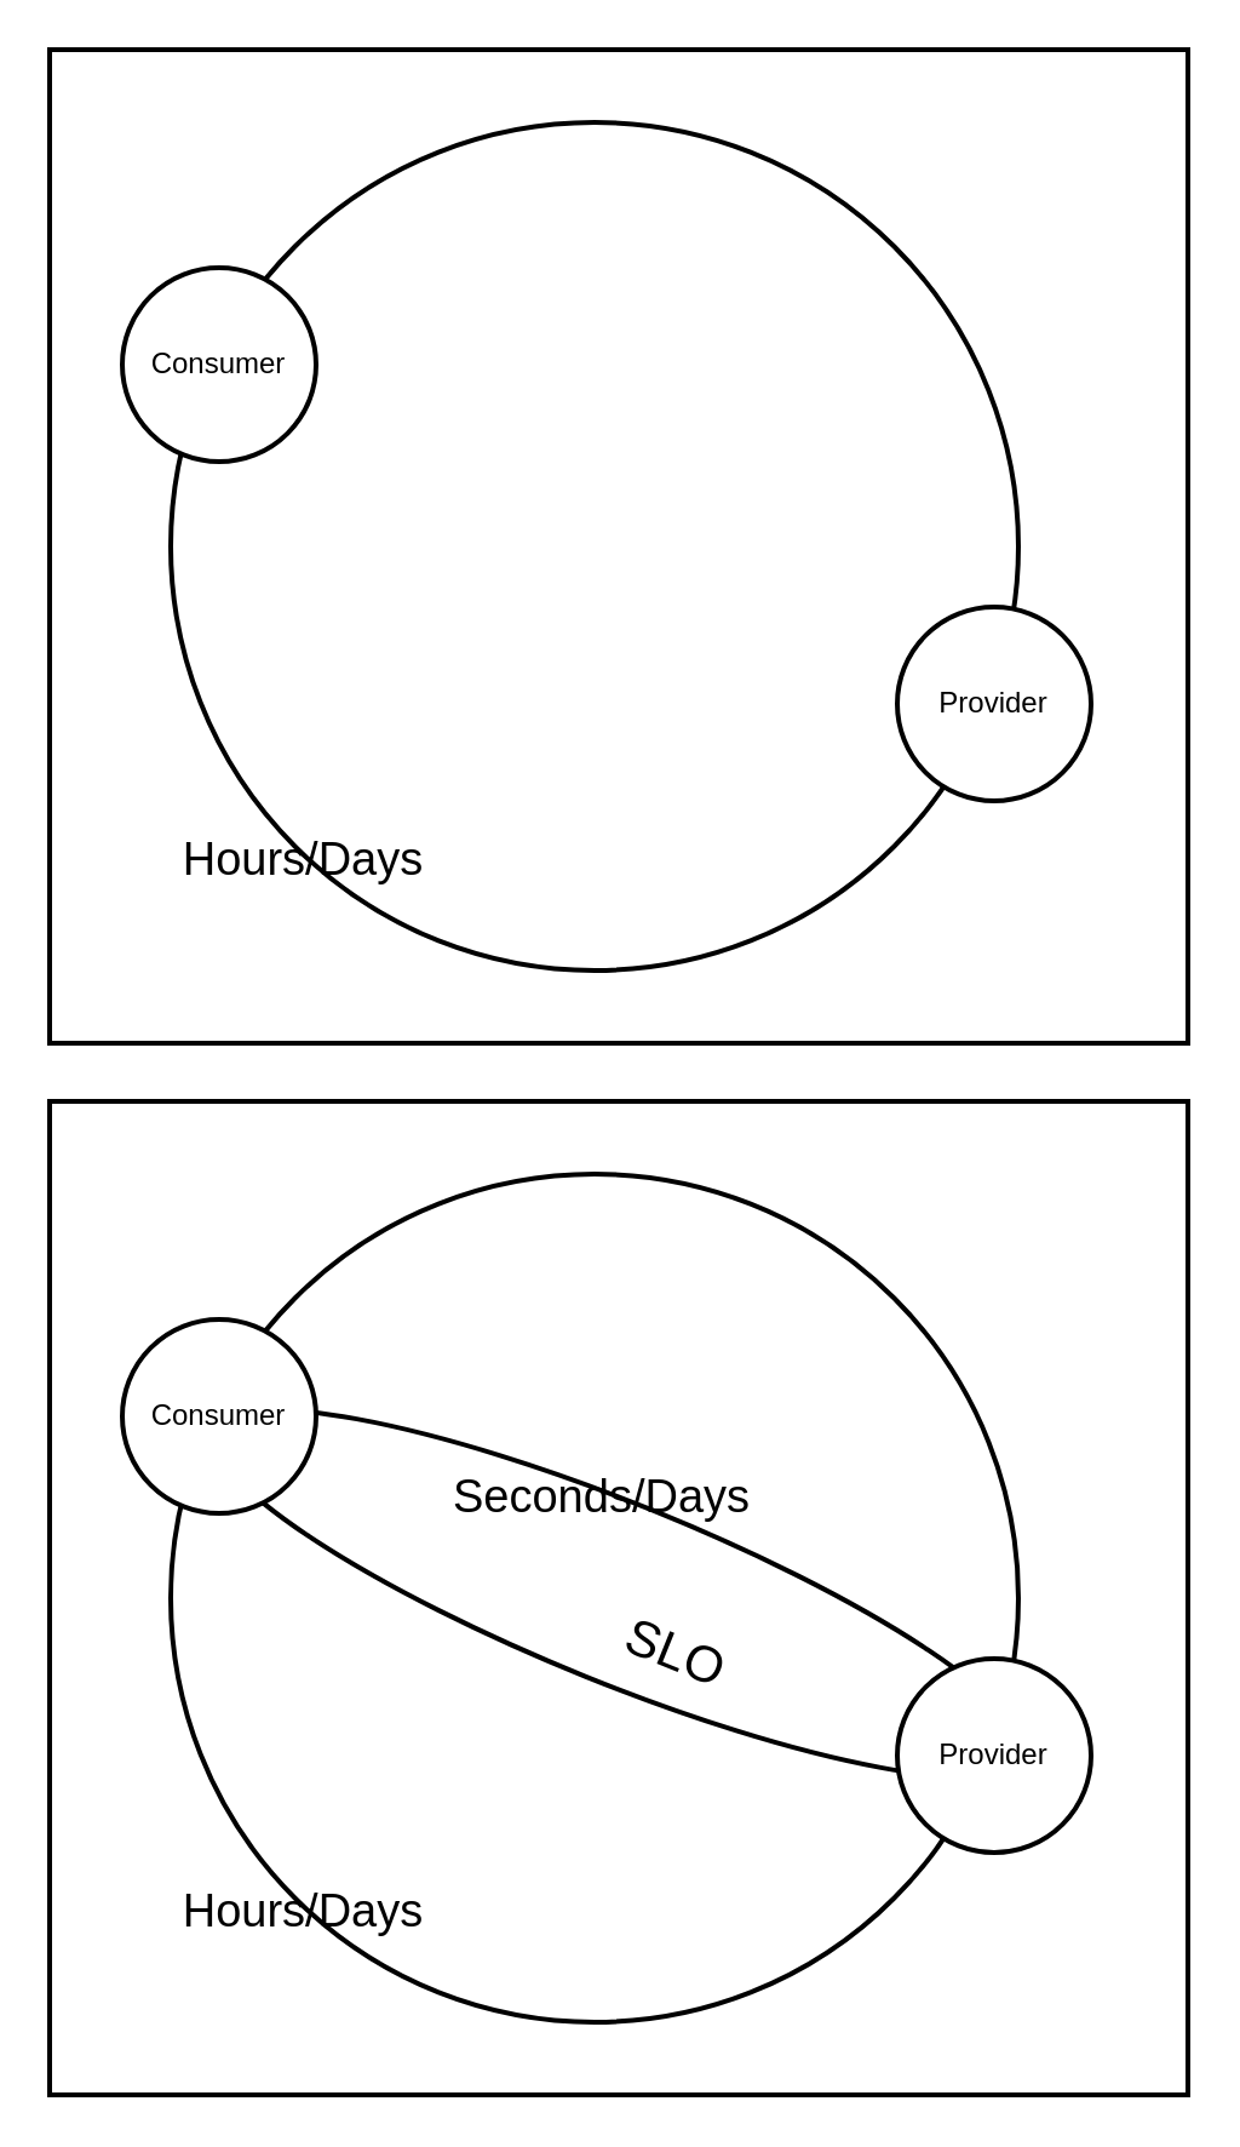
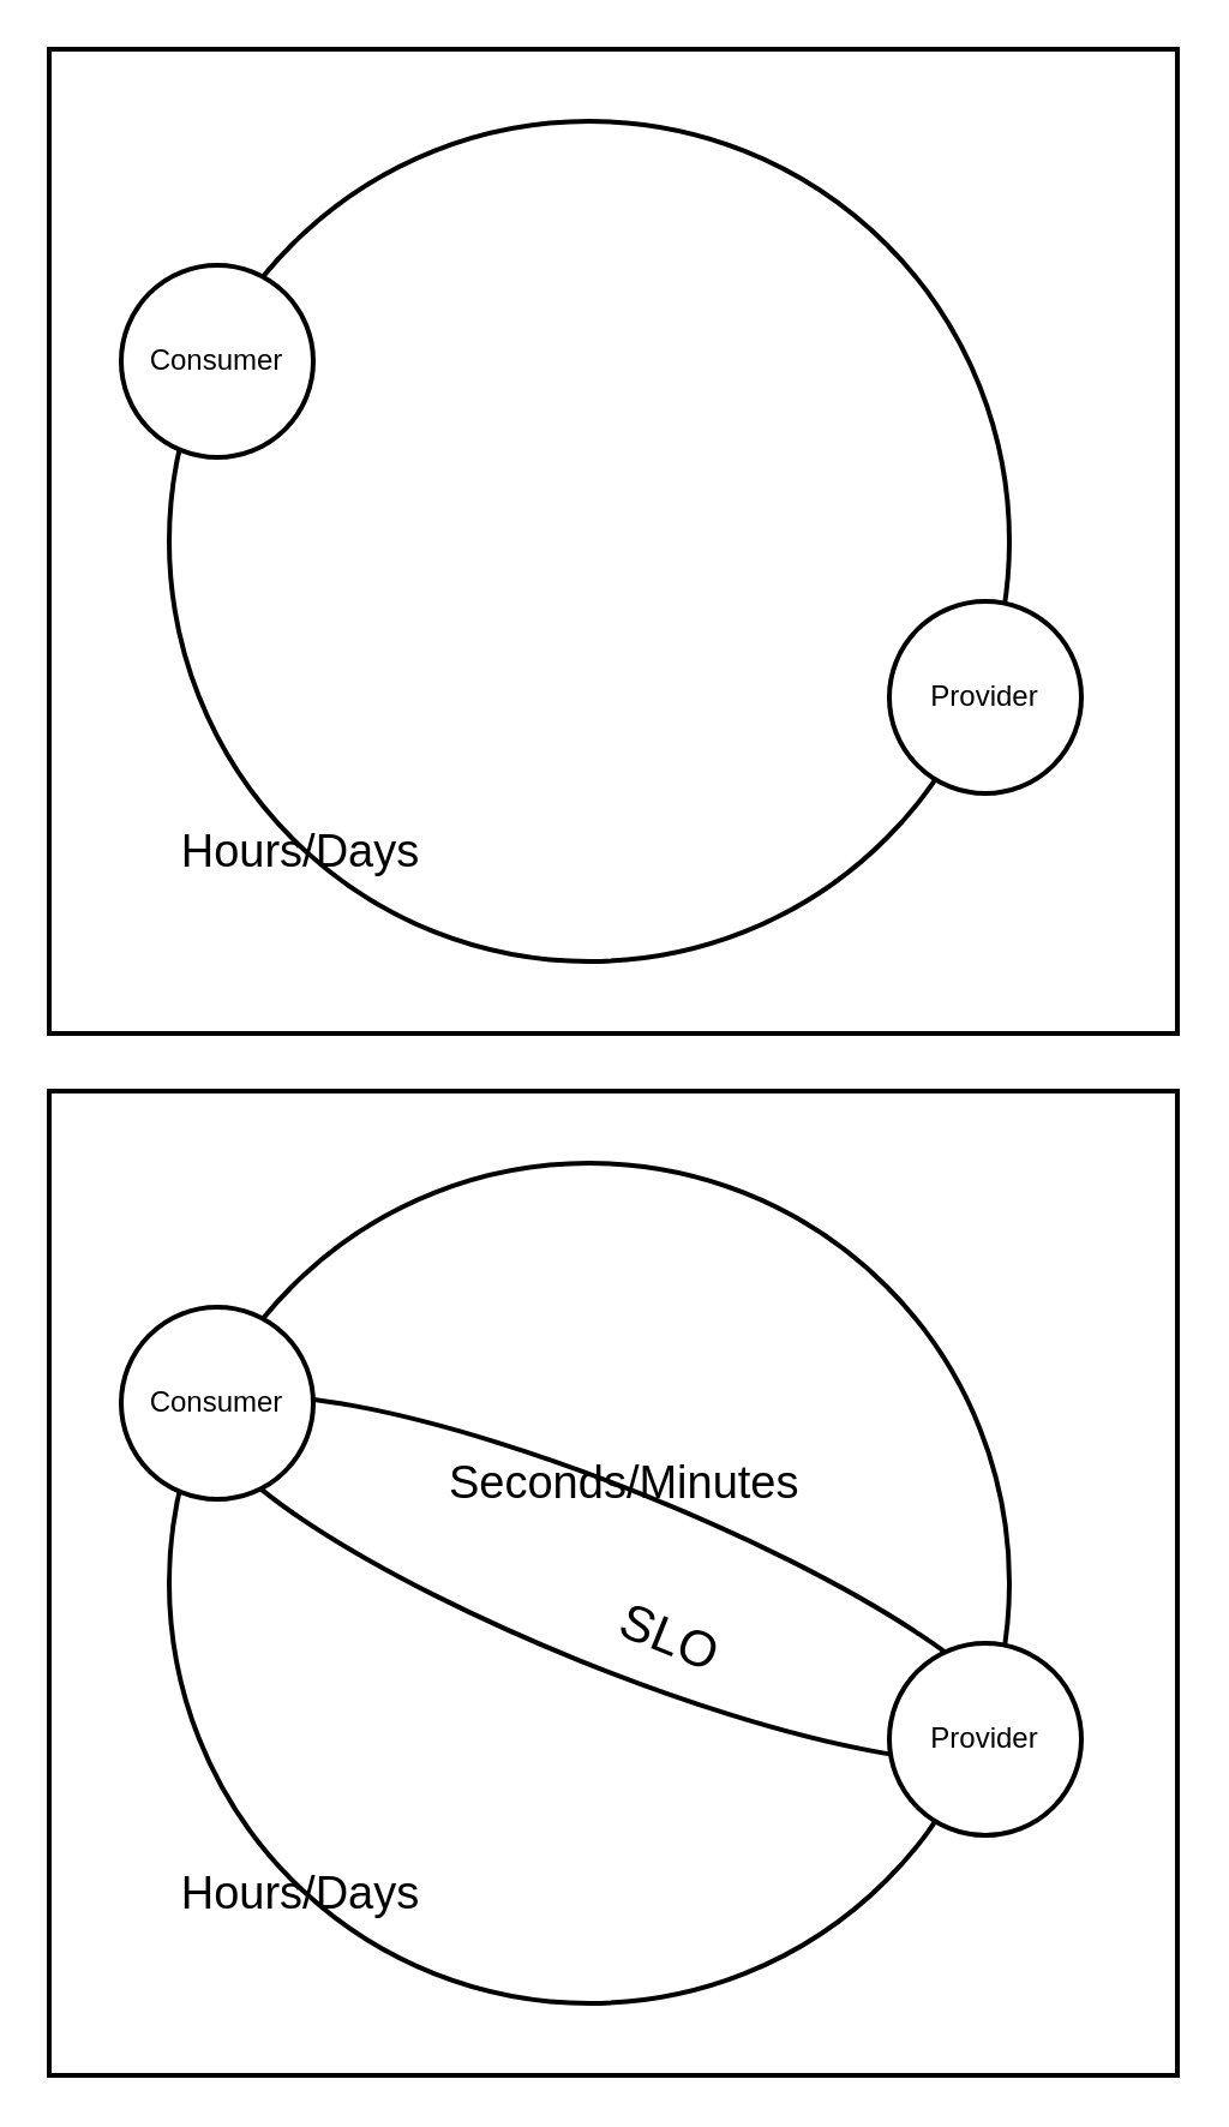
  <mxCell id="0" />
  <mxCell id="1" parent="0" />
  <mxCell id="2" value="" style="rounded=0;whiteSpace=wrap;html=1;strokeWidth=2;" vertex="1" parent="1"><mxGeometry x="20" y="20" width="470" height="410" as="geometry" /></mxCell>
  <mxCell id="3" value="" style="ellipse;whiteSpace=wrap;html=1;aspect=fixed;strokeWidth=2;" vertex="1" parent="1"><mxGeometry x="70" y="50" width="350" height="350" as="geometry" /></mxCell>
  <mxCell id="4" value="Consumer" style="ellipse;whiteSpace=wrap;html=1;aspect=fixed;strokeWidth=2;" vertex="1" parent="1"><mxGeometry x="50" y="110" width="80" height="80" as="geometry" /></mxCell>
  <mxCell id="5" value="Provider" style="ellipse;whiteSpace=wrap;html=1;aspect=fixed;strokeWidth=2;" vertex="1" parent="1"><mxGeometry x="370" y="250" width="80" height="80" as="geometry" /></mxCell>
  <mxCell id="6" value="Hours/Days" style="text;html=1;strokeColor=none;fillColor=none;align=center;verticalAlign=middle;whiteSpace=wrap;rounded=0;fontSize=19;" vertex="1" parent="1"><mxGeometry x="70" y="340" width="110" height="30" as="geometry" /></mxCell>
  <mxCell id="7" value="" style="rounded=0;whiteSpace=wrap;html=1;strokeWidth=2;" vertex="1" parent="1"><mxGeometry x="20" y="454" width="470" height="410" as="geometry" /></mxCell>
  <mxCell id="8" value="" style="ellipse;whiteSpace=wrap;html=1;aspect=fixed;strokeWidth=2;" vertex="1" parent="1"><mxGeometry x="70" y="484" width="350" height="350" as="geometry" /></mxCell>
  <mxCell id="9" value="Hours/Days" style="text;html=1;strokeColor=none;fillColor=none;align=center;verticalAlign=middle;whiteSpace=wrap;rounded=0;fontSize=19;" vertex="1" parent="1"><mxGeometry x="70" y="774" width="110" height="30" as="geometry" /></mxCell>
  <mxCell id="10" value="" style="ellipse;whiteSpace=wrap;html=1;strokeWidth=2;fontSize=21;direction=south;rotation=22;" vertex="1" parent="1"><mxGeometry x="75" y="620" width="360" height="74" as="geometry" /></mxCell>
  <mxCell id="11" value="Provider" style="ellipse;whiteSpace=wrap;html=1;aspect=fixed;strokeWidth=2;" vertex="1" parent="1"><mxGeometry x="370" y="684" width="80" height="80" as="geometry" /></mxCell>
  <mxCell id="12" value="Consumer" style="ellipse;whiteSpace=wrap;html=1;aspect=fixed;strokeWidth=2;" vertex="1" parent="1"><mxGeometry x="50" y="544" width="80" height="80" as="geometry" /></mxCell>
- <mxCell id="13" value="Seconds/Days" style="text;html=1;fontSize=19;" vertex="1" parent="1"><mxGeometry x="185" y="600" width="140" height="40" as="geometry" /></mxCell>
+ <mxCell id="13" value="Seconds/Minutes" style="text;html=1;fontSize=19;" vertex="1" parent="1"><mxGeometry x="185" y="600" width="140" height="40" as="geometry" /></mxCell>
  <mxCell id="14" value="SLO&lt;br&gt;" style="text;html=1;fontSize=21;rotation=22;" vertex="1" parent="1"><mxGeometry x="255" y="664" width="55" height="40" as="geometry" /></mxCell>
